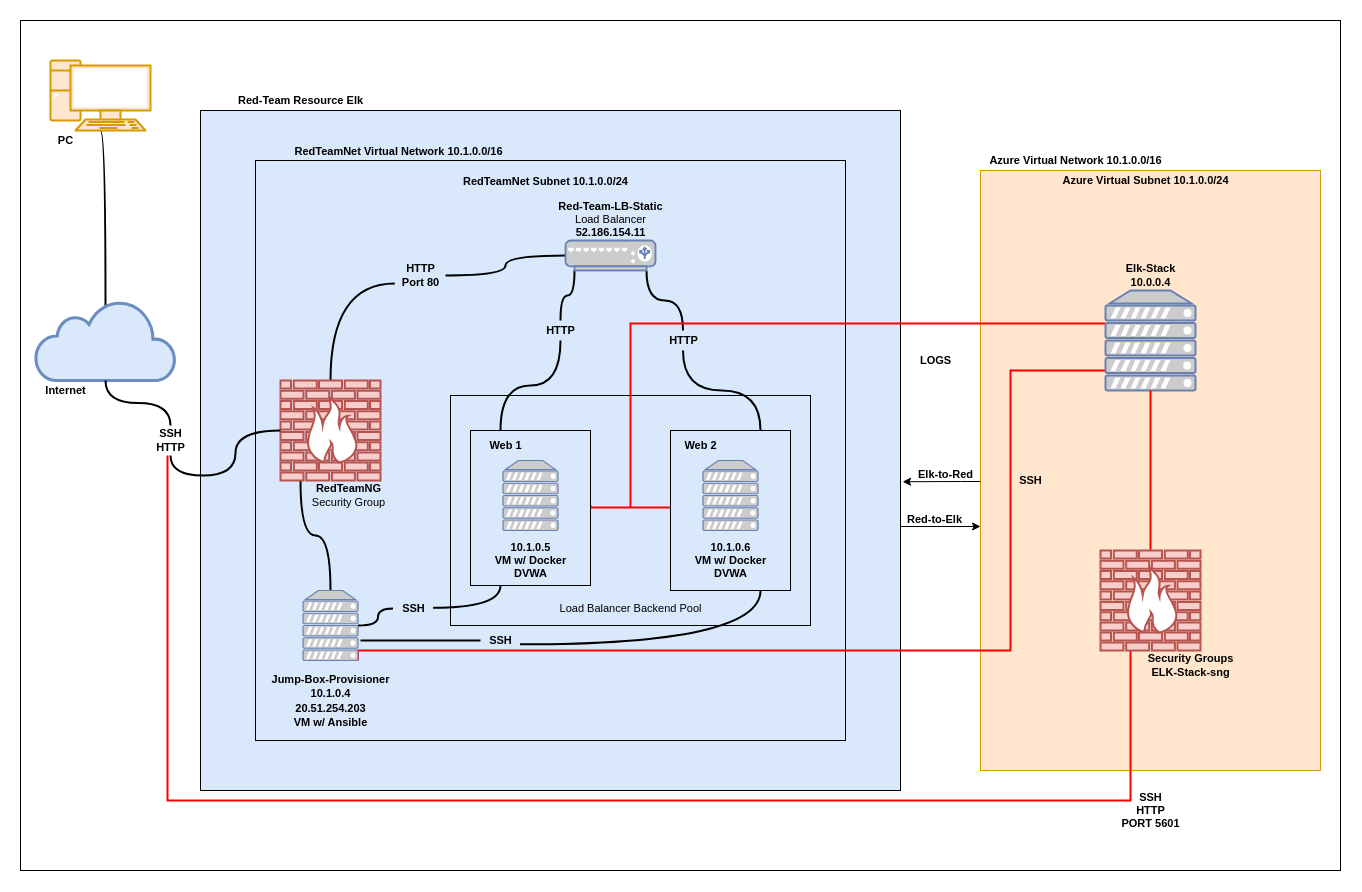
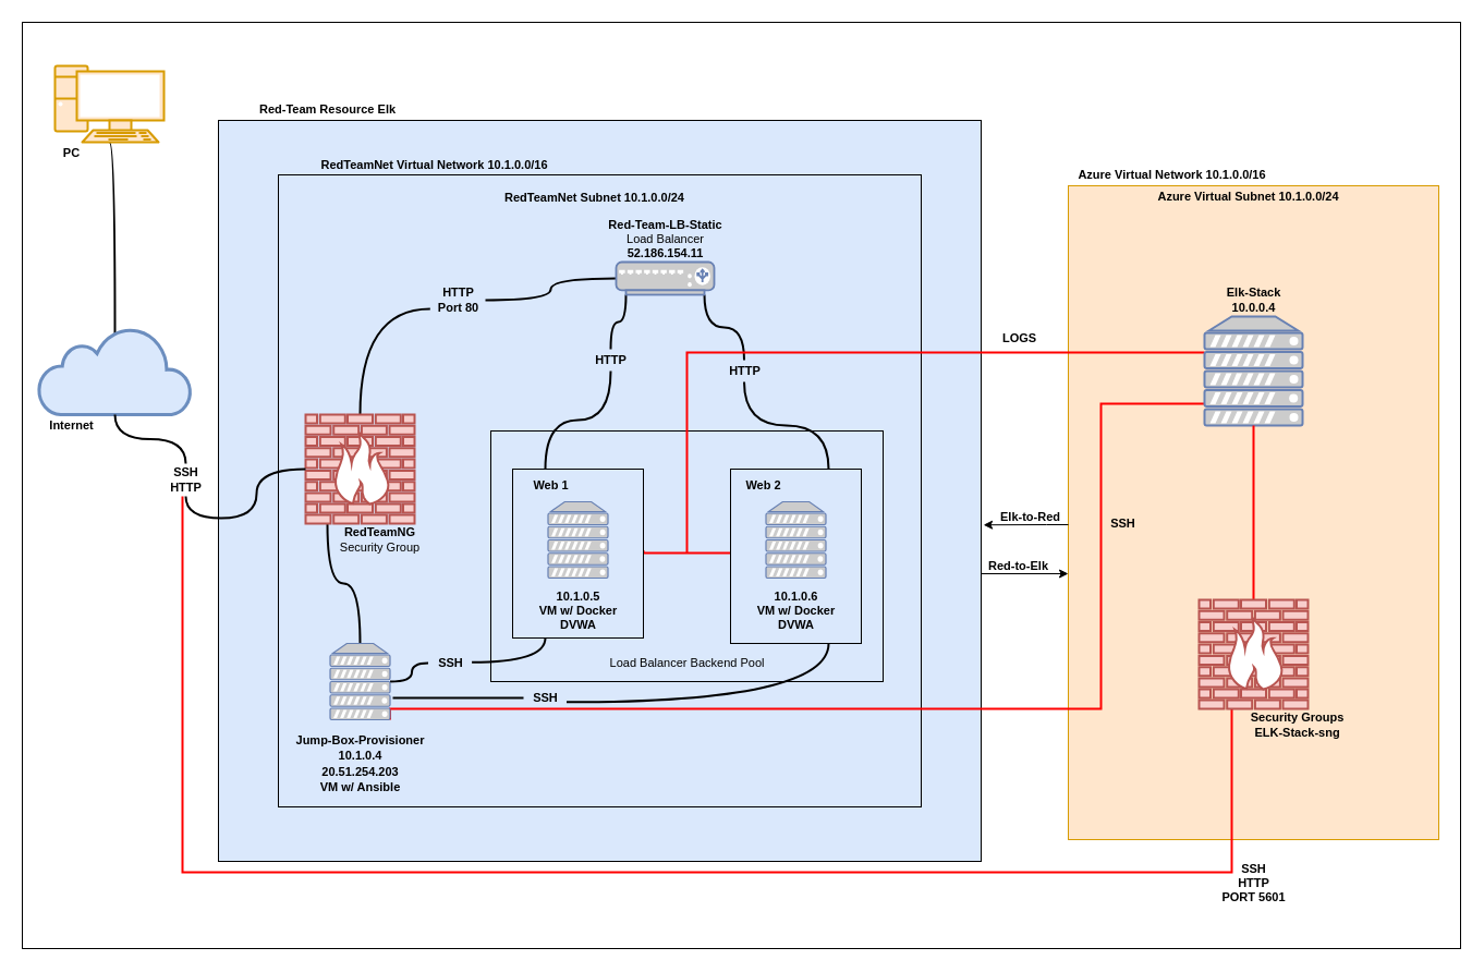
  <mxCell id="0" />
  <mxCell id="1" parent="0" />
  <mxCell id="2" value="" style="rounded=0;whiteSpace=wrap;html=1;fontSize=12;" vertex="1" parent="1"><mxGeometry width="1320" height="850" as="geometry" x="20" y="20" /></mxCell>
  <mxCell id="3" value="" style="rounded=0;whiteSpace=wrap;html=1;fontSize=12;fillColor=#ffe6cc;strokeColor=#d79b00;" vertex="1" parent="1"><mxGeometry x="980" y="170" width="340" height="600" as="geometry" /></mxCell>
  <mxCell id="4" style="edgeStyle=orthogonalEdgeStyle;rounded=0;orthogonalLoop=1;jettySize=auto;html=1;exitX=0.999;exitY=0.612;exitDx=0;exitDy=0;exitPerimeter=0;" edge="1" parent="1" source="6"><mxGeometry relative="1" as="geometry"><mxPoint x="980" y="526" as="targetPoint" /><Array as="points"><mxPoint x="980" y="526" /></Array></mxGeometry></mxCell>
  <mxCell id="5" style="edgeStyle=orthogonalEdgeStyle;rounded=0;orthogonalLoop=1;jettySize=auto;html=1;exitX=1.003;exitY=0.568;exitDx=0;exitDy=0;exitPerimeter=0;" edge="1" parent="1"><mxGeometry relative="1" as="geometry"><mxPoint x="902.1" y="481.24" as="targetPoint" /><mxPoint x="980" y="481" as="sourcePoint" /><Array as="points"><mxPoint x="960" y="481" /><mxPoint x="960" y="481" /></Array></mxGeometry></mxCell>
  <mxCell id="6" value="" style="whiteSpace=wrap;html=1;strokeWidth=1;fillColor=#dae8fc;strokeColor=#000000;" parent="1" vertex="1"><mxGeometry x="200" y="110" width="700" height="680" as="geometry" /></mxCell>
  <mxCell id="7" value="" style="whiteSpace=wrap;html=1;strokeWidth=1;fillColor=#dae8fc;strokeColor=#000000;" parent="1" vertex="1"><mxGeometry x="255" y="160" width="590" height="580" as="geometry" /></mxCell>
  <mxCell id="8" value="" style="whiteSpace=wrap;html=1;strokeWidth=1;fillColor=#dae8fc;strokeColor=#000000;" parent="1" vertex="1"><mxGeometry x="450" y="395" width="360" height="230" as="geometry" /></mxCell>
  <mxCell id="9" style="edgeStyle=orthogonalEdgeStyle;curved=1;orthogonalLoop=1;jettySize=auto;html=1;exitX=0.5;exitY=1;exitDx=0;exitDy=0;exitPerimeter=0;entryX=0.5;entryY=0.08;entryDx=0;entryDy=0;entryPerimeter=0;fontSize=11;endArrow=none;endFill=0;strokeColor=default;strokeWidth=2;" parent="1" source="10" target="31" edge="1"><mxGeometry relative="1" as="geometry"><Array as="points"><mxPoint x="105" y="130" /></Array></mxGeometry></mxCell>
  <mxCell id="10" value="" style="verticalAlign=top;verticalLabelPosition=bottom;labelPosition=center;align=center;html=1;outlineConnect=0;fillColor=#ffe6cc;strokeColor=#d79b00;gradientDirection=north;strokeWidth=2;shape=mxgraph.networks.pc;" parent="1" vertex="1"><mxGeometry x="50" y="60" width="100" height="70" as="geometry" /></mxCell>
  <mxCell id="11" style="edgeStyle=orthogonalEdgeStyle;curved=1;orthogonalLoop=1;jettySize=auto;html=1;entryX=0.5;entryY=0;entryDx=0;entryDy=0;entryPerimeter=0;fontSize=11;endArrow=none;endFill=0;strokeColor=default;strokeWidth=2;" parent="1" source="13" target="17" edge="1"><mxGeometry relative="1" as="geometry"><mxPoint x="290" y="480" as="sourcePoint" /><Array as="points"><mxPoint x="300" y="535" /><mxPoint x="330" y="535" /></Array></mxGeometry></mxCell>
  <mxCell id="12" style="edgeStyle=orthogonalEdgeStyle;curved=1;orthogonalLoop=1;jettySize=auto;html=1;exitX=0.5;exitY=0;exitDx=0;exitDy=0;exitPerimeter=0;entryX=-0.014;entryY=0.767;entryDx=0;entryDy=0;entryPerimeter=0;fontSize=11;endArrow=none;endFill=0;strokeColor=default;strokeWidth=2;" parent="1" source="13" target="36" edge="1"><mxGeometry relative="1" as="geometry" /></mxCell>
  <mxCell id="13" value="" style="verticalAlign=top;verticalLabelPosition=bottom;labelPosition=center;align=center;html=1;outlineConnect=0;fillColor=#f8cecc;strokeColor=#b85450;gradientDirection=north;strokeWidth=2;shape=mxgraph.networks.firewall;" parent="1" vertex="1"><mxGeometry x="280" y="380" width="100" height="100" as="geometry" /></mxCell>
  <mxCell id="14" style="edgeStyle=orthogonalEdgeStyle;curved=1;orthogonalLoop=1;jettySize=auto;html=1;fontSize=11;endArrow=none;endFill=0;strokeColor=default;strokeWidth=2;" parent="1" target="40" edge="1"><mxGeometry relative="1" as="geometry"><mxPoint x="360" y="640" as="sourcePoint" /><Array as="points"><mxPoint x="390" y="640" /><mxPoint x="390" y="640" /></Array></mxGeometry></mxCell>
  <mxCell id="15" style="edgeStyle=orthogonalEdgeStyle;curved=1;orthogonalLoop=1;jettySize=auto;html=1;fontSize=11;endArrow=none;endFill=0;strokeColor=default;strokeWidth=2;" parent="1" source="17" target="39" edge="1"><mxGeometry relative="1" as="geometry" /></mxCell>
  <mxCell id="16" style="edgeStyle=orthogonalEdgeStyle;rounded=0;orthogonalLoop=1;jettySize=auto;html=1;exitX=1;exitY=1;exitDx=0;exitDy=0;exitPerimeter=0;fontSize=12;endArrow=none;endFill=0;strokeColor=#FF0000;strokeWidth=2;" edge="1" parent="1" source="17" target="56"><mxGeometry relative="1" as="geometry"><Array as="points"><mxPoint x="358" y="650" /><mxPoint x="1010" y="650" /><mxPoint x="1010" y="370" /></Array></mxGeometry></mxCell>
  <mxCell id="17" value="" style="fontColor=#0066CC;verticalAlign=top;verticalLabelPosition=bottom;labelPosition=center;align=center;html=1;outlineConnect=0;fillColor=#CCCCCC;strokeColor=#6881B3;gradientColor=none;gradientDirection=north;strokeWidth=2;shape=mxgraph.networks.server;" parent="1" vertex="1"><mxGeometry x="302.5" y="590" width="55" height="70" as="geometry" /></mxCell>
  <mxCell id="18" style="edgeStyle=orthogonalEdgeStyle;curved=1;orthogonalLoop=1;jettySize=auto;html=1;exitX=0.25;exitY=0;exitDx=0;exitDy=0;fontSize=11;endArrow=none;endFill=0;strokeColor=default;strokeWidth=2;" parent="1" source="21" target="51" edge="1"><mxGeometry relative="1" as="geometry" /></mxCell>
  <mxCell id="19" style="edgeStyle=orthogonalEdgeStyle;curved=1;orthogonalLoop=1;jettySize=auto;html=1;exitX=0.25;exitY=1;exitDx=0;exitDy=0;entryX=1.002;entryY=0.467;entryDx=0;entryDy=0;entryPerimeter=0;fontSize=11;endArrow=none;endFill=0;strokeColor=default;strokeWidth=2;" parent="1" source="21" target="39" edge="1"><mxGeometry relative="1" as="geometry" /></mxCell>
  <mxCell id="20" style="edgeStyle=orthogonalEdgeStyle;rounded=0;orthogonalLoop=1;jettySize=auto;html=1;exitX=1;exitY=0.5;exitDx=0;exitDy=0;entryX=0;entryY=0.5;entryDx=0;entryDy=0;fontSize=12;endArrow=none;endFill=0;strokeWidth=2;fillColor=#d5e8d4;strokeColor=#FF0000;" edge="1" parent="1"><mxGeometry relative="1" as="geometry"><mxPoint x="590" y="504.5" as="sourcePoint" /><mxPoint x="670" y="507" as="targetPoint" /><Array as="points"><mxPoint x="590" y="507" /></Array></mxGeometry></mxCell>
  <mxCell id="21" value="" style="whiteSpace=wrap;html=1;strokeWidth=1;fillColor=#dae8fc;strokeColor=#000000;" parent="1" vertex="1"><mxGeometry x="470" y="430" width="120" height="155" as="geometry" /></mxCell>
  <mxCell id="22" style="edgeStyle=orthogonalEdgeStyle;curved=1;orthogonalLoop=1;jettySize=auto;html=1;exitX=0.75;exitY=0;exitDx=0;exitDy=0;fontSize=11;endArrow=none;endFill=0;strokeColor=default;strokeWidth=2;" parent="1" source="24" target="52" edge="1"><mxGeometry relative="1" as="geometry" /></mxCell>
  <mxCell id="23" style="edgeStyle=orthogonalEdgeStyle;curved=1;orthogonalLoop=1;jettySize=auto;html=1;exitX=0.75;exitY=1;exitDx=0;exitDy=0;entryX=0.988;entryY=0.693;entryDx=0;entryDy=0;entryPerimeter=0;fontSize=11;endArrow=none;endFill=0;strokeColor=default;strokeWidth=2;" parent="1" source="24" target="40" edge="1"><mxGeometry relative="1" as="geometry" /></mxCell>
  <mxCell id="24" value="" style="whiteSpace=wrap;html=1;strokeWidth=1;fillColor=#dae8fc;strokeColor=#000000;" parent="1" vertex="1"><mxGeometry x="670" y="430" width="120" height="160" as="geometry" /></mxCell>
  <mxCell id="25" style="edgeStyle=orthogonalEdgeStyle;curved=1;orthogonalLoop=1;jettySize=auto;html=1;exitX=0.1;exitY=1;exitDx=0;exitDy=0;exitPerimeter=0;fontSize=11;endArrow=none;endFill=0;strokeColor=default;strokeWidth=2;" parent="1" source="28" target="51" edge="1"><mxGeometry relative="1" as="geometry"><Array as="points"><mxPoint x="574" y="295" /><mxPoint x="560" y="295" /></Array></mxGeometry></mxCell>
  <mxCell id="26" style="edgeStyle=orthogonalEdgeStyle;curved=1;orthogonalLoop=1;jettySize=auto;html=1;exitX=0.9;exitY=1;exitDx=0;exitDy=0;exitPerimeter=0;fontSize=11;endArrow=none;endFill=0;strokeColor=default;strokeWidth=2;" parent="1" source="28" target="52" edge="1"><mxGeometry relative="1" as="geometry" /></mxCell>
  <mxCell id="27" style="edgeStyle=orthogonalEdgeStyle;curved=1;orthogonalLoop=1;jettySize=auto;html=1;exitX=0;exitY=0.5;exitDx=0;exitDy=0;exitPerimeter=0;fontSize=11;endArrow=none;endFill=0;strokeColor=default;strokeWidth=2;" parent="1" source="28" target="36" edge="1"><mxGeometry relative="1" as="geometry" /></mxCell>
  <mxCell id="28" value="" style="fontColor=#0066CC;verticalAlign=top;verticalLabelPosition=bottom;labelPosition=center;align=center;html=1;outlineConnect=0;fillColor=#CCCCCC;strokeColor=#6881B3;gradientColor=none;gradientDirection=north;strokeWidth=2;shape=mxgraph.networks.load_balancer;" parent="1" vertex="1"><mxGeometry x="565" y="240" width="90" height="30" as="geometry" /></mxCell>
  <mxCell id="29" value="PC" style="text;html=1;align=center;verticalAlign=middle;resizable=0;points=[];autosize=1;strokeColor=none;fillColor=none;fontSize=11;fontStyle=1" parent="1" vertex="1"><mxGeometry x="50" y="130" width="30" height="20" as="geometry" /></mxCell>
  <mxCell id="30" style="edgeStyle=orthogonalEdgeStyle;curved=1;orthogonalLoop=1;jettySize=auto;html=1;exitX=0.5;exitY=1;exitDx=0;exitDy=0;exitPerimeter=0;fontSize=11;endArrow=none;endFill=0;strokeColor=default;strokeWidth=2;startArrow=none;" parent="1" source="49" target="13" edge="1"><mxGeometry relative="1" as="geometry" /></mxCell>
  <mxCell id="31" value="" style="html=1;outlineConnect=0;fillColor=#dae8fc;strokeColor=#6c8ebf;gradientDirection=north;strokeWidth=2;shape=mxgraph.networks.cloud;fontSize=12;" parent="1" vertex="1"><mxGeometry x="35" y="300" width="140" height="80" as="geometry" /></mxCell>
  <mxCell id="32" value="Internet&lt;span style=&quot;font-size: 11px;&quot;&gt;&lt;br style=&quot;font-size: 11px;&quot;&gt;&lt;/span&gt;" style="text;html=1;align=center;verticalAlign=middle;resizable=0;points=[];autosize=1;strokeColor=none;fillColor=none;fontSize=11;fontStyle=1" parent="1" vertex="1"><mxGeometry x="35" y="380" width="60" height="20" as="geometry" /></mxCell>
  <mxCell id="33" value="&lt;span style=&quot;font-size: 11px&quot;&gt;&lt;b&gt;RedTeamNG&lt;/b&gt;&lt;br&gt;Security Group&lt;br&gt;&lt;/span&gt;" style="text;html=1;align=center;verticalAlign=middle;resizable=0;points=[];autosize=1;strokeColor=none;fillColor=none;fontSize=11;" parent="1" vertex="1"><mxGeometry x="302.5" y="480" width="90" height="30" as="geometry" /></mxCell>
  <mxCell id="34" value="" style="fontColor=#0066CC;verticalAlign=top;verticalLabelPosition=bottom;labelPosition=center;align=center;html=1;outlineConnect=0;fillColor=#CCCCCC;strokeColor=#6881B3;gradientColor=none;gradientDirection=north;strokeWidth=2;shape=mxgraph.networks.server;" parent="1" vertex="1"><mxGeometry x="502.5" y="460" width="55" height="70" as="geometry" /></mxCell>
  <mxCell id="35" value="" style="fontColor=#0066CC;verticalAlign=top;verticalLabelPosition=bottom;labelPosition=center;align=center;html=1;outlineConnect=0;fillColor=#CCCCCC;strokeColor=#6881B3;gradientColor=none;gradientDirection=north;strokeWidth=2;shape=mxgraph.networks.server;" parent="1" vertex="1"><mxGeometry x="702.5" y="460" width="55" height="70" as="geometry" /></mxCell>
  <mxCell id="36" value="&lt;b style=&quot;font-size: 11px;&quot;&gt;HTTP&lt;br style=&quot;font-size: 11px;&quot;&gt;Port 80&lt;/b&gt;" style="text;html=1;align=center;verticalAlign=middle;resizable=0;points=[];autosize=1;strokeColor=none;fillColor=none;fontSize=11;" parent="1" vertex="1"><mxGeometry x="395" y="260" width="50" height="30" as="geometry" /></mxCell>
  <mxCell id="37" value="&lt;b style=&quot;font-size: 11px&quot;&gt;Jump-Box-Provisioner&lt;br&gt;10.1.0.4&lt;br&gt;20.51.254.203&lt;br&gt;VM w/ Ansible&lt;/b&gt;" style="text;html=1;align=center;verticalAlign=middle;resizable=0;points=[];autosize=1;strokeColor=none;fillColor=none;fontSize=12;" parent="1" vertex="1"><mxGeometry x="265" y="670" width="130" height="60" as="geometry" /></mxCell>
  <mxCell id="38" value="Load Balancer Backend Pool" style="text;html=1;align=center;verticalAlign=middle;resizable=0;points=[];autosize=1;strokeColor=none;fillColor=none;fontSize=11;" parent="1" vertex="1"><mxGeometry x="550" y="598" width="160" height="20" as="geometry" /></mxCell>
  <mxCell id="39" value="&lt;b&gt;SSH&lt;/b&gt;" style="text;html=1;align=center;verticalAlign=middle;resizable=0;points=[];autosize=1;strokeColor=none;fillColor=none;fontSize=11;" parent="1" vertex="1"><mxGeometry x="392.5" y="598" width="40" height="20" as="geometry" /></mxCell>
  <mxCell id="40" value="&lt;b&gt;SSH&lt;/b&gt;" style="text;html=1;align=center;verticalAlign=middle;resizable=0;points=[];autosize=1;strokeColor=none;fillColor=none;fontSize=11;" parent="1" vertex="1"><mxGeometry x="480" y="630" width="40" height="20" as="geometry" /></mxCell>
  <mxCell id="41" value="10.1.0.5&lt;br&gt;VM w/ Docker&lt;br&gt;DVWA" style="text;html=1;align=center;verticalAlign=middle;resizable=0;points=[];autosize=1;strokeColor=none;fillColor=none;fontSize=11;fontStyle=1" parent="1" vertex="1"><mxGeometry x="485" y="540" width="90" height="40" as="geometry" /></mxCell>
  <mxCell id="42" value="10.1.0.6&lt;br&gt;VM w/ Docker&lt;br&gt;DVWA" style="text;html=1;align=center;verticalAlign=middle;resizable=0;points=[];autosize=1;strokeColor=none;fillColor=none;fontSize=11;fontStyle=1" parent="1" vertex="1"><mxGeometry x="685" y="540" width="90" height="40" as="geometry" /></mxCell>
  <mxCell id="43" value="&lt;b&gt;Red-Team&amp;nbsp;Resource Elk&lt;/b&gt;" style="text;html=1;align=center;verticalAlign=middle;resizable=0;points=[];autosize=1;strokeColor=none;fillColor=none;fontSize=11;" parent="1" vertex="1"><mxGeometry x="220" y="90" width="160" height="20" as="geometry" /></mxCell>
  <mxCell id="44" value="&lt;b&gt;RedTeamNet&amp;nbsp;Virtual Network&amp;nbsp;10.1.0.0/16&lt;/b&gt;" style="text;html=1;align=center;verticalAlign=middle;resizable=0;points=[];autosize=1;strokeColor=none;fillColor=none;fontSize=11;" parent="1" vertex="1"><mxGeometry x="288" y="141" width="220" height="20" as="geometry" /></mxCell>
  <mxCell id="45" value="&lt;b&gt;RedTeamNet Subnet 10.1.0.0/24&lt;/b&gt;" style="text;html=1;align=center;verticalAlign=middle;resizable=0;points=[];autosize=1;strokeColor=none;fillColor=none;fontSize=11;" parent="1" vertex="1"><mxGeometry x="455" y="171" width="180" height="20" as="geometry" /></mxCell>
  <mxCell id="46" value="&lt;b&gt;Red-Team-LB-Static&lt;/b&gt;&lt;br&gt;Load Balancer&lt;br&gt;&lt;b&gt;52.186.154.11&lt;/b&gt;" style="text;html=1;align=center;verticalAlign=middle;resizable=0;points=[];autosize=1;strokeColor=none;fillColor=none;fontSize=11;" parent="1" vertex="1"><mxGeometry x="550" y="199" width="120" height="40" as="geometry" /></mxCell>
  <mxCell id="47" value="&lt;b&gt;Web 1&lt;/b&gt;" style="text;html=1;align=center;verticalAlign=middle;resizable=0;points=[];autosize=1;strokeColor=none;fillColor=none;fontSize=11;" parent="1" vertex="1"><mxGeometry x="480" y="435" width="50" height="20" as="geometry" /></mxCell>
  <mxCell id="48" value="&lt;b&gt;Web 2&lt;br&gt;&lt;/b&gt;" style="text;html=1;align=center;verticalAlign=middle;resizable=0;points=[];autosize=1;strokeColor=none;fillColor=none;fontSize=11;" parent="1" vertex="1"><mxGeometry x="675" y="435" width="50" height="20" as="geometry" /></mxCell>
  <mxCell id="49" value="&lt;b style=&quot;font-size: 11px;&quot;&gt;SSH &lt;br style=&quot;font-size: 11px;&quot;&gt;HTTP&lt;/b&gt;" style="text;html=1;align=center;verticalAlign=middle;resizable=0;points=[];autosize=1;strokeColor=none;fillColor=none;fontSize=11;" parent="1" vertex="1"><mxGeometry x="150" y="425" width="40" height="30" as="geometry" /></mxCell>
  <mxCell id="50" value="" style="edgeStyle=orthogonalEdgeStyle;curved=1;orthogonalLoop=1;jettySize=auto;html=1;exitX=0.5;exitY=1;exitDx=0;exitDy=0;exitPerimeter=0;fontSize=11;endArrow=none;endFill=0;strokeColor=default;strokeWidth=2;" parent="1" source="31" target="49" edge="1"><mxGeometry relative="1" as="geometry"><mxPoint x="105" y="380" as="sourcePoint" /><mxPoint x="280" y="430.043" as="targetPoint" /></mxGeometry></mxCell>
  <mxCell id="51" value="&lt;b&gt;HTTP&lt;br&gt;&lt;/b&gt;" style="text;html=1;align=center;verticalAlign=middle;resizable=0;points=[];autosize=1;strokeColor=none;fillColor=none;fontSize=11;" parent="1" vertex="1"><mxGeometry x="540" y="320" width="40" height="20" as="geometry" /></mxCell>
  <mxCell id="52" value="&lt;b&gt;HTTP&lt;br&gt;&lt;/b&gt;" style="text;html=1;align=center;verticalAlign=middle;resizable=0;points=[];autosize=1;strokeColor=none;fillColor=none;fontSize=11;" parent="1" vertex="1"><mxGeometry x="662.5" y="330" width="40" height="20" as="geometry" /></mxCell>
  <mxCell id="53" value="&lt;b&gt;Red-to-Elk&lt;/b&gt;" style="text;html=1;align=center;verticalAlign=middle;resizable=0;points=[];autosize=1;strokeColor=none;fillColor=none;fontSize=11;" parent="1" vertex="1"><mxGeometry x="899" y="509" width="70" height="20" as="geometry" /></mxCell>
  <mxCell id="54" value="&lt;b&gt;Elk-to-Red&lt;/b&gt;" style="text;html=1;align=center;verticalAlign=middle;resizable=0;points=[];autosize=1;strokeColor=none;fillColor=none;fontSize=11;" parent="1" vertex="1"><mxGeometry x="910" y="464" width="70" height="20" as="geometry" /></mxCell>
  <mxCell id="55" style="edgeStyle=orthogonalEdgeStyle;rounded=0;orthogonalLoop=1;jettySize=auto;html=1;fontSize=12;endArrow=none;endFill=0;strokeColor=#FF0000;strokeWidth=2;verticalAlign=middle;" edge="1" parent="1"><mxGeometry relative="1" as="geometry"><mxPoint x="630" y="507" as="targetPoint" /><mxPoint x="1105" y="322.966" as="sourcePoint" /><Array as="points"><mxPoint x="630" y="323" /></Array></mxGeometry></mxCell>
  <mxCell id="56" value="" style="fontColor=#0066CC;verticalAlign=top;verticalLabelPosition=bottom;labelPosition=center;align=center;html=1;outlineConnect=0;fillColor=#CCCCCC;strokeColor=#6881B3;gradientColor=none;gradientDirection=north;strokeWidth=2;shape=mxgraph.networks.server;" vertex="1" parent="1"><mxGeometry x="1105" y="290" width="90" height="100" as="geometry" /></mxCell>
  <mxCell id="57" value="Elk-Stack&lt;br style=&quot;font-size: 11px;&quot;&gt;10.0.0.4" style="text;html=1;align=center;verticalAlign=middle;resizable=0;points=[];autosize=1;strokeColor=none;fillColor=none;fontStyle=1;fontSize=11;" vertex="1" parent="1"><mxGeometry x="1115" y="260" width="70" height="30" as="geometry" /></mxCell>
  <mxCell id="58" style="edgeStyle=orthogonalEdgeStyle;rounded=0;orthogonalLoop=1;jettySize=auto;html=1;fontSize=12;endArrow=none;endFill=0;strokeColor=#FF0000;strokeWidth=2;entryX=0.425;entryY=1;entryDx=0;entryDy=0;entryPerimeter=0;" edge="1" parent="1" source="60" target="49"><mxGeometry relative="1" as="geometry"><mxPoint x="167" y="470" as="targetPoint" /><Array as="points"><mxPoint x="1130" y="800" /><mxPoint x="167" y="800" /></Array></mxGeometry></mxCell>
  <mxCell id="59" style="edgeStyle=orthogonalEdgeStyle;rounded=0;orthogonalLoop=1;jettySize=auto;html=1;exitX=0.5;exitY=0;exitDx=0;exitDy=0;exitPerimeter=0;entryX=0.5;entryY=1;entryDx=0;entryDy=0;entryPerimeter=0;fontSize=12;endArrow=none;endFill=0;strokeColor=#FF0000;strokeWidth=2;" edge="1" parent="1" source="60" target="56"><mxGeometry relative="1" as="geometry" /></mxCell>
  <mxCell id="60" value="" style="verticalAlign=top;verticalLabelPosition=bottom;labelPosition=center;align=center;html=1;outlineConnect=0;fillColor=#f8cecc;strokeColor=#b85450;gradientDirection=north;strokeWidth=2;shape=mxgraph.networks.firewall;fontSize=12;" vertex="1" parent="1"><mxGeometry x="1100" y="550" width="100" height="100" as="geometry" /></mxCell>
  <mxCell id="61" value="Azure Virtual Subnet 10.1.0.0/24" style="text;html=1;align=center;verticalAlign=middle;resizable=0;points=[];autosize=1;strokeColor=none;fillColor=none;fontSize=11;fontStyle=1" vertex="1" parent="1"><mxGeometry x="1055" y="170" width="180" height="20" as="geometry" /></mxCell>
  <mxCell id="62" value="Azure Virtual Network 10.1.0.0/16" style="text;html=1;align=center;verticalAlign=middle;resizable=0;points=[];autosize=1;strokeColor=none;fillColor=none;fontSize=11;fontStyle=1" vertex="1" parent="1"><mxGeometry x="980" y="150" width="190" height="20" as="geometry" /></mxCell>
  <mxCell id="63" value="Security Groups&lt;br&gt;ELK-Stack-sng" style="text;html=1;align=center;verticalAlign=middle;resizable=0;points=[];autosize=1;strokeColor=none;fillColor=none;fontSize=11;fontStyle=1" vertex="1" parent="1"><mxGeometry x="1140" y="650" width="100" height="30" as="geometry" /></mxCell>
  <mxCell id="64" value="&lt;b&gt;SSH&lt;br&gt;HTTP&lt;br&gt;PORT 5601&lt;br&gt;&lt;/b&gt;" style="text;html=1;align=center;verticalAlign=middle;resizable=0;points=[];autosize=1;strokeColor=none;fillColor=none;fontSize=11;" vertex="1" parent="1"><mxGeometry x="1115" y="790" width="70" height="40" as="geometry" /></mxCell>
  <mxCell id="65" value="&lt;b&gt;SSH&lt;/b&gt;" style="text;html=1;align=center;verticalAlign=middle;resizable=0;points=[];autosize=1;strokeColor=none;fillColor=none;fontSize=11;" vertex="1" parent="1"><mxGeometry x="1010" y="470" width="40" height="20" as="geometry" /></mxCell>
- <mxCell id="66" value="LOGS" style="text;html=1;align=center;verticalAlign=middle;resizable=0;points=[];autosize=1;strokeColor=none;fillColor=none;fontSize=11;fontStyle=1" vertex="1" parent="1"><mxGeometry x="910" y="350" width="50" height="20" as="geometry" /></mxCell>
+ <mxCell id="66" value="LOGS" style="text;html=1;align=center;verticalAlign=middle;resizable=0;points=[];autosize=1;strokeColor=none;fillColor=none;fontSize=11;fontStyle=1" vertex="1" parent="1"><mxGeometry x="910" y="300" width="50" height="20" as="geometry" /></mxCell>
